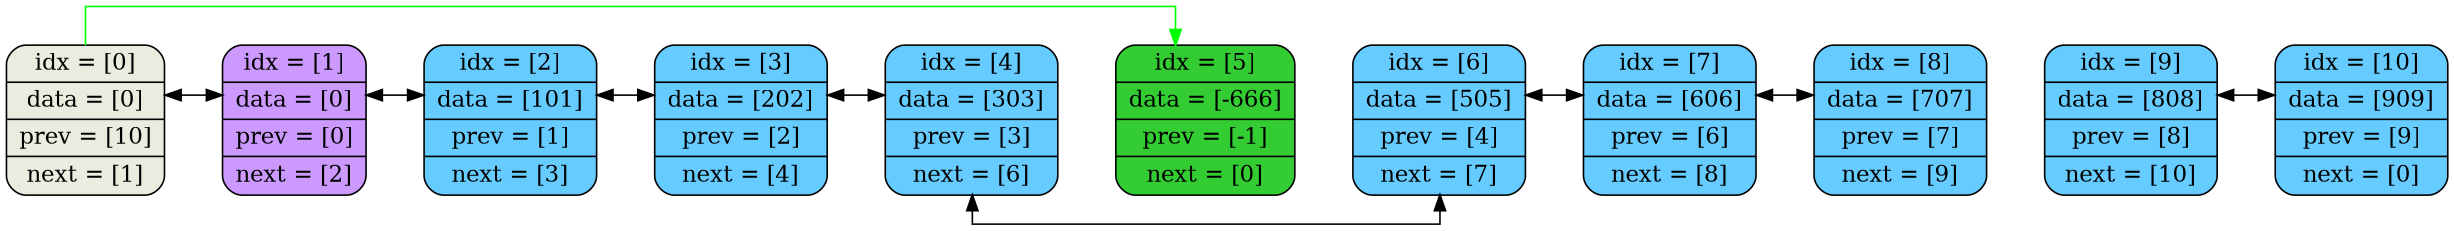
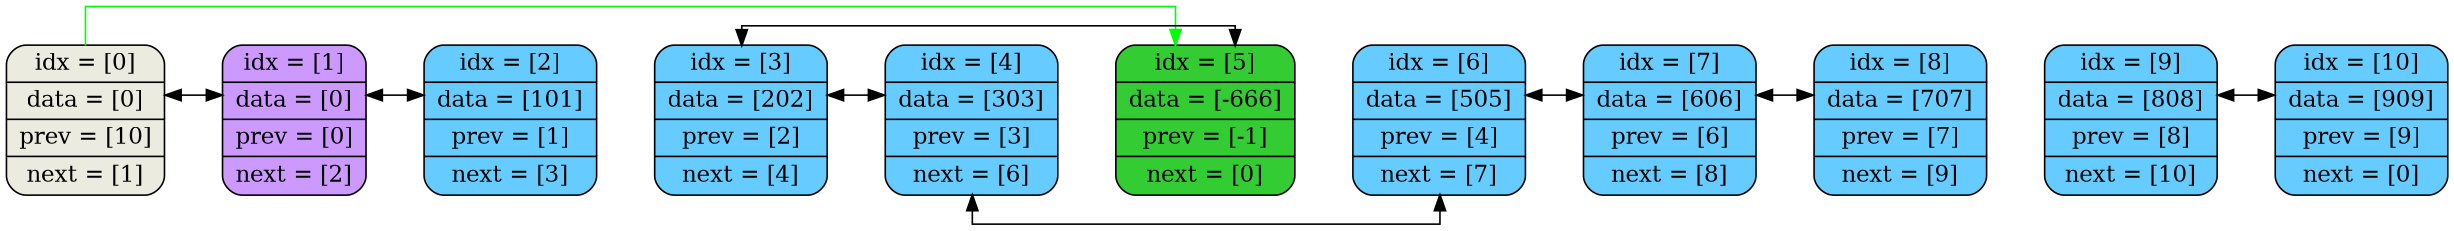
  digraph {
    fontname="DejaVu Serif"
    rankdir=LR
    splines=ortho
    node [fillcolor="#66ccff" fontname="DejaVu Serif" shape=Mrecord style=filled]
    edge [color=invis fontname="DejaVu Serif"]
    n1 [fillcolor="#ebebe0" label="idx = [0] | data = [0] | prev = [10] | next = [1] "]
    n2 [fillcolor="#cc99ff" label="idx = [1] | data = [0] | prev = [0] | next = [2] "]
    n3 [fillcolor="#33cc33" label="idx = [5] | data = [-666] | prev = [-1] | next = [0] "]
    n4 [label="idx = [2] | data = [101] | prev = [1] | next = [3] "]
    n5 [label="idx = [3] | data = [202] | prev = [2] | next = [4] "]
    n6 [label="idx = [4] | data = [303] | prev = [3] | next = [6] "]
    n7 [label="idx = [6] | data = [505] | prev = [4] | next = [7] "]
    n8 [label="idx = [7] | data = [606] | prev = [6] | next = [8] "]
    n9 [label="idx = [8] | data = [707] | prev = [7] | next = [9] "]
    n10 [label="idx = [9] | data = [808] | prev = [8] | next = [10] "]
    n11 [label="idx = [10] | data = [909] | prev = [9] | next = [0] "]
    n1 -> n2
    n1 -> n2 [color=black constraint=false dir=both]
    n1 -> n3 [color=green constraint=false]
    n2 -> n4
    n2 -> n4 [color=black constraint=false dir=both]
    n3 -> n7
    n4 -> n5
-   n4 -> n5 [color=black constraint=false dir=both]
+   n3 -> n5 [color=black constraint=false dir=both]
    n5 -> n6
    n5 -> n6 [color=black constraint=false dir=both]
    n6 -> n3
    n6 -> n7 [color=black constraint=false dir=both]
    n7 -> n8
    n7 -> n8 [color=black constraint=false dir=both]
    n8 -> n9
    n8 -> n9 [color=black constraint=false dir=both]
    n9 -> n10
    n10 -> n11
    n10 -> n11 [color=black constraint=false dir=both]
  }
